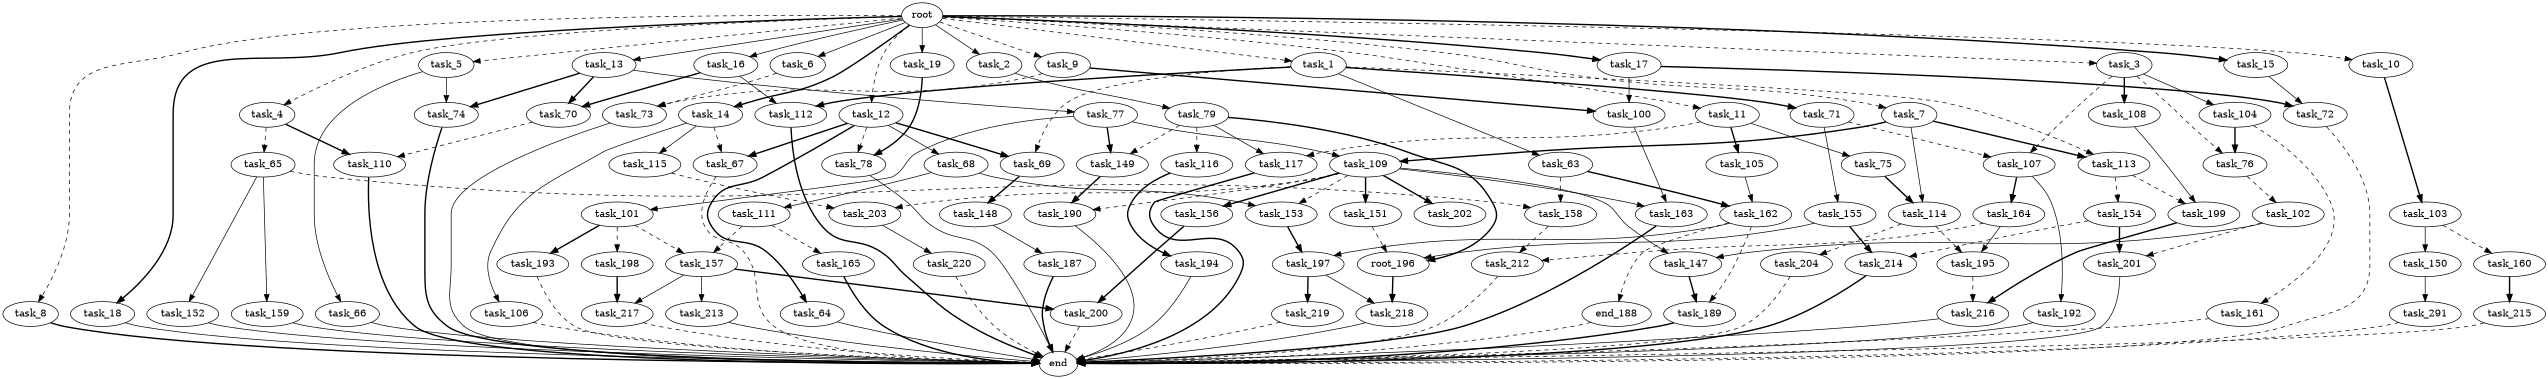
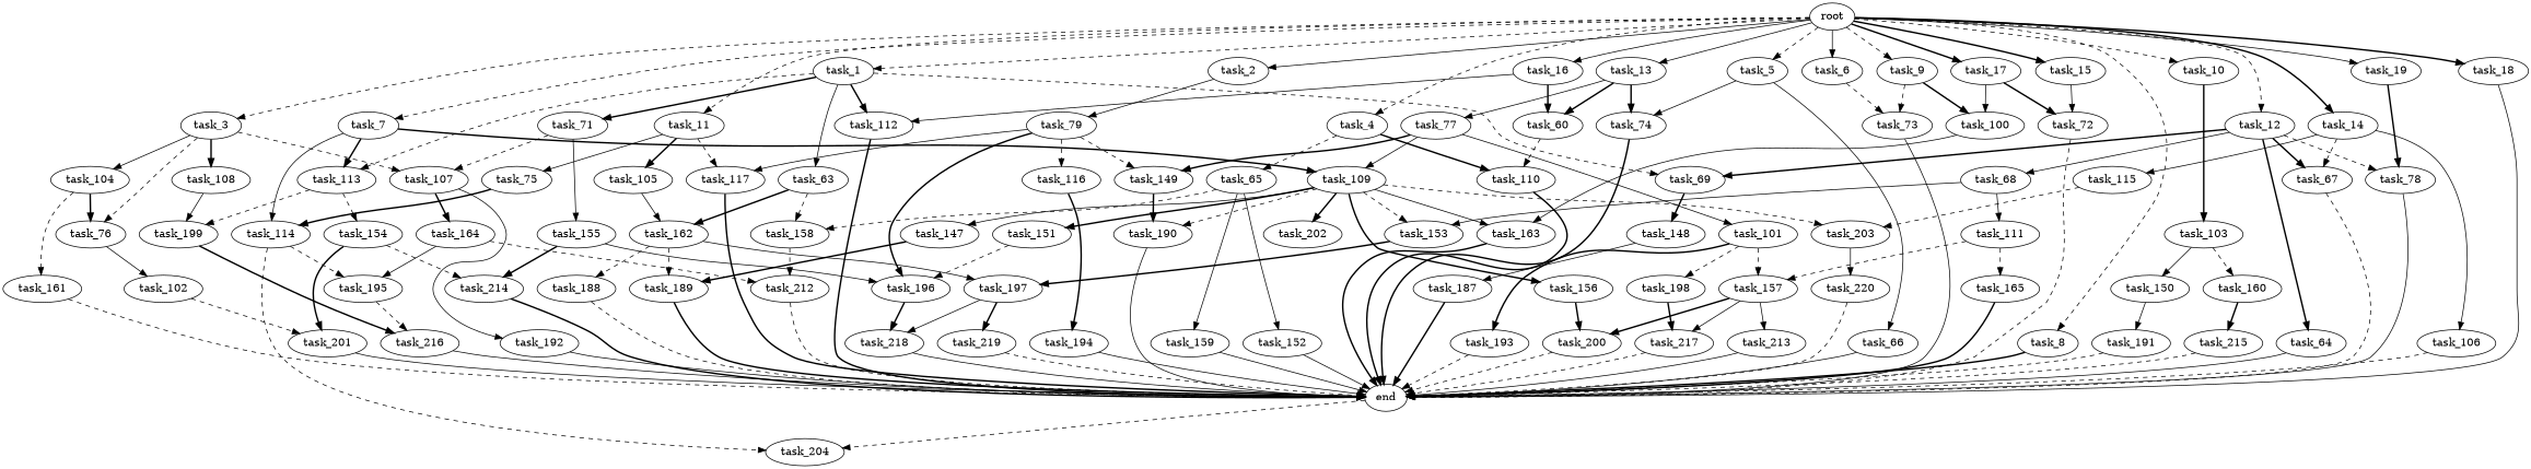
  digraph {
    edge [style=dashed]
    root
    task_1
    task_2
    task_3
    task_4
    task_5
    task_6
    task_7
    task_8
    task_9
    task_10
    task_11
    task_12
    task_13
    task_14
    task_15
    task_16
    task_17
    task_18
    task_19
    task_63
    task_69
    task_71
    task_112
    task_113
    task_79
    task_76
    task_104
    task_107
    task_108
    task_65
    task_110
    task_66
    task_74
    task_73
    task_109
    task_114
    end
    task_100
    task_103
    task_75
    task_105
    task_117
    task_64
    task_67
    task_68
    task_78
-   task_70
+   task_70 [label=task_60]
    task_77
    task_106
    task_115
    task_72
    task_158
    task_162
    task_148
    task_155
    task_199
    task_154
    task_149
    task_116
-   task_196 [label=root_196]
+   task_196
    task_102
    task_161
    task_164
    task_192
    task_152
    task_159
    task_153
    task_151
    task_163
    task_147
    task_156
    task_190
    task_202
    task_203
    task_195
    task_204
    task_150
    task_160
    task_111
    task_101
    task_212
    task_189
    task_197
-   task_188 [label=end_188]
+   task_188
    task_157
    task_165
    task_187
    task_214
    task_201
    task_193
    task_198
    task_194
    task_200
    task_213
    task_217
-   task_191 [label=task_291]
+   task_191
    task_215
    task_216
    task_220
    task_218
    task_219
    root -> task_1
    root -> task_2 [style=solid]
    root -> task_3
    root -> task_4
    root -> task_5
    root -> task_6 [style=solid]
    root -> task_7
    root -> task_8
    root -> task_9
    root -> task_10
    root -> task_11
    root -> task_12
    root -> task_13 [style=solid]
    root -> task_14 [style=bold]
    root -> task_15 [style=bold]
    root -> task_16 [style=solid]
    root -> task_17 [style=bold]
    root -> task_18 [style=bold]
    root -> task_19 [style=solid]
    task_1 -> task_63 [style=solid]
    task_1 -> task_69
    task_1 -> task_71 [style=bold]
    task_1 -> task_112 [style=bold]
    task_1 -> task_113
    task_2 -> task_79 [style=solid]
    task_3 -> task_76
    task_3 -> task_104 [style=solid]
    task_3 -> task_107
    task_3 -> task_108 [style=bold]
    task_4 -> task_65
    task_4 -> task_110 [style=bold]
    task_5 -> task_66 [style=solid]
    task_5 -> task_74 [style=solid]
    task_6 -> task_73
    task_7 -> task_113 [style=bold]
    task_7 -> task_109 [style=bold]
    task_7 -> task_114 [style=solid]
    task_8 -> end [style=bold]
    task_9 -> task_73
    task_9 -> task_100 [style=bold]
    task_10 -> task_103 [style=bold]
    task_11 -> task_75 [style=solid]
    task_11 -> task_105 [style=bold]
    task_11 -> task_117
    task_12 -> task_69 [style=bold]
    task_12 -> task_64 [style=bold]
    task_12 -> task_67 [style=bold]
    task_12 -> task_68 [style=solid]
    task_12 -> task_78
    task_13 -> task_74 [style=bold]
    task_13 -> task_70 [style=bold]
    task_13 -> task_77 [style=solid]
    task_14 -> task_67
    task_14 -> task_106 [style=solid]
    task_14 -> task_115 [style=solid]
    task_15 -> task_72 [style=solid]
    task_16 -> task_112 [style=solid]
    task_16 -> task_70 [style=bold]
    task_17 -> task_100 [style=solid]
    task_17 -> task_72 [style=bold]
    task_18 -> end [style=solid]
    task_19 -> task_78 [style=bold]
    task_63 -> task_158
    task_63 -> task_162 [style=bold]
    task_69 -> task_148 [style=bold]
    task_71 -> task_107
    task_71 -> task_155 [style=solid]
    task_112 -> end [style=bold]
    task_113 -> task_199
    task_113 -> task_154
    task_79 -> task_117 [style=solid]
    task_79 -> task_149
    task_79 -> task_116
    task_79 -> task_196 [style=bold]
-   task_76 -> task_102
+   task_76 -> task_102 [style=solid]
    task_104 -> task_76 [style=bold]
    task_104 -> task_161
    task_107 -> task_164 [style=bold]
    task_107 -> task_192 [style=solid]
    task_108 -> task_199 [style=solid]
    task_65 -> task_158
    task_65 -> task_152 [style=solid]
    task_65 -> task_159 [style=solid]
    task_110 -> end [style=bold]
    task_66 -> end [style=solid]
    task_74 -> end [style=bold]
    task_73 -> end [style=solid]
    task_109 -> task_153
    task_109 -> task_151 [style=bold]
    task_109 -> task_163 [style=solid]
    task_109 -> task_147 [style=solid]
    task_109 -> task_156 [style=bold]
    task_109 -> task_190
    task_109 -> task_202 [style=bold]
    task_109 -> task_203
    task_114 -> task_195
    task_114 -> task_204
    task_100 -> task_163 [style=solid]
    task_103 -> task_150 [style=solid]
    task_103 -> task_160
    task_75 -> task_114 [style=bold]
    task_105 -> task_162 [style=solid]
    task_117 -> end [style=bold]
    task_64 -> end [style=solid]
    task_67 -> end
    task_68 -> task_153 [style=solid]
    task_68 -> task_111 [style=solid]
    task_78 -> end [style=solid]
    task_70 -> task_110
    task_77 -> task_109 [style=solid]
    task_77 -> task_149 [style=bold]
    task_77 -> task_101 [style=solid]
    task_106 -> end
    task_115 -> task_203
    task_72 -> end
    task_158 -> task_212
    task_162 -> task_189
    task_162 -> task_197 [style=solid]
    task_162 -> task_188
    task_148 -> task_187 [style=solid]
    task_155 -> task_196 [style=solid]
    task_155 -> task_214 [style=bold]
    task_199 -> task_216 [style=bold]
    task_154 -> task_214
    task_154 -> task_201 [style=bold]
    task_149 -> task_190 [style=bold]
    task_116 -> task_194 [style=bold]
    task_196 -> task_218 [style=bold]
-   task_102 -> task_147 [style=solid]
    task_102 -> task_201
    task_161 -> end
    task_164 -> task_195 [style=solid]
    task_164 -> task_212
    task_192 -> end [style=solid]
    task_152 -> end [style=solid]
    task_159 -> end [style=solid]
    task_153 -> task_197 [style=bold]
    task_151 -> task_196
    task_163 -> end [style=bold]
    task_147 -> task_189 [style=bold]
    task_156 -> task_200 [style=bold]
    task_190 -> end [style=solid]
    task_203 -> task_220 [style=solid]
    task_195 -> task_216
-   task_204 -> end
+   end -> task_204
    task_150 -> task_191 [style=solid]
    task_160 -> task_215 [style=bold]
    task_111 -> task_157
    task_111 -> task_165
    task_101 -> task_157
    task_101 -> task_193 [style=bold]
    task_101 -> task_198
    task_212 -> end
    task_189 -> end [style=bold]
    task_197 -> task_218 [style=solid]
    task_197 -> task_219 [style=bold]
    task_188 -> end
    task_157 -> task_200 [style=bold]
    task_157 -> task_213 [style=solid]
    task_157 -> task_217 [style=solid]
    task_165 -> end [style=bold]
    task_187 -> end [style=bold]
    task_214 -> end [style=bold]
    task_201 -> end [style=solid]
    task_193 -> end
    task_198 -> task_217 [style=bold]
    task_194 -> end [style=solid]
    task_200 -> end
    task_213 -> end [style=solid]
    task_217 -> end
    task_191 -> end
    task_215 -> end
    task_216 -> end [style=solid]
    task_220 -> end
    task_218 -> end [style=solid]
    task_219 -> end
  }
